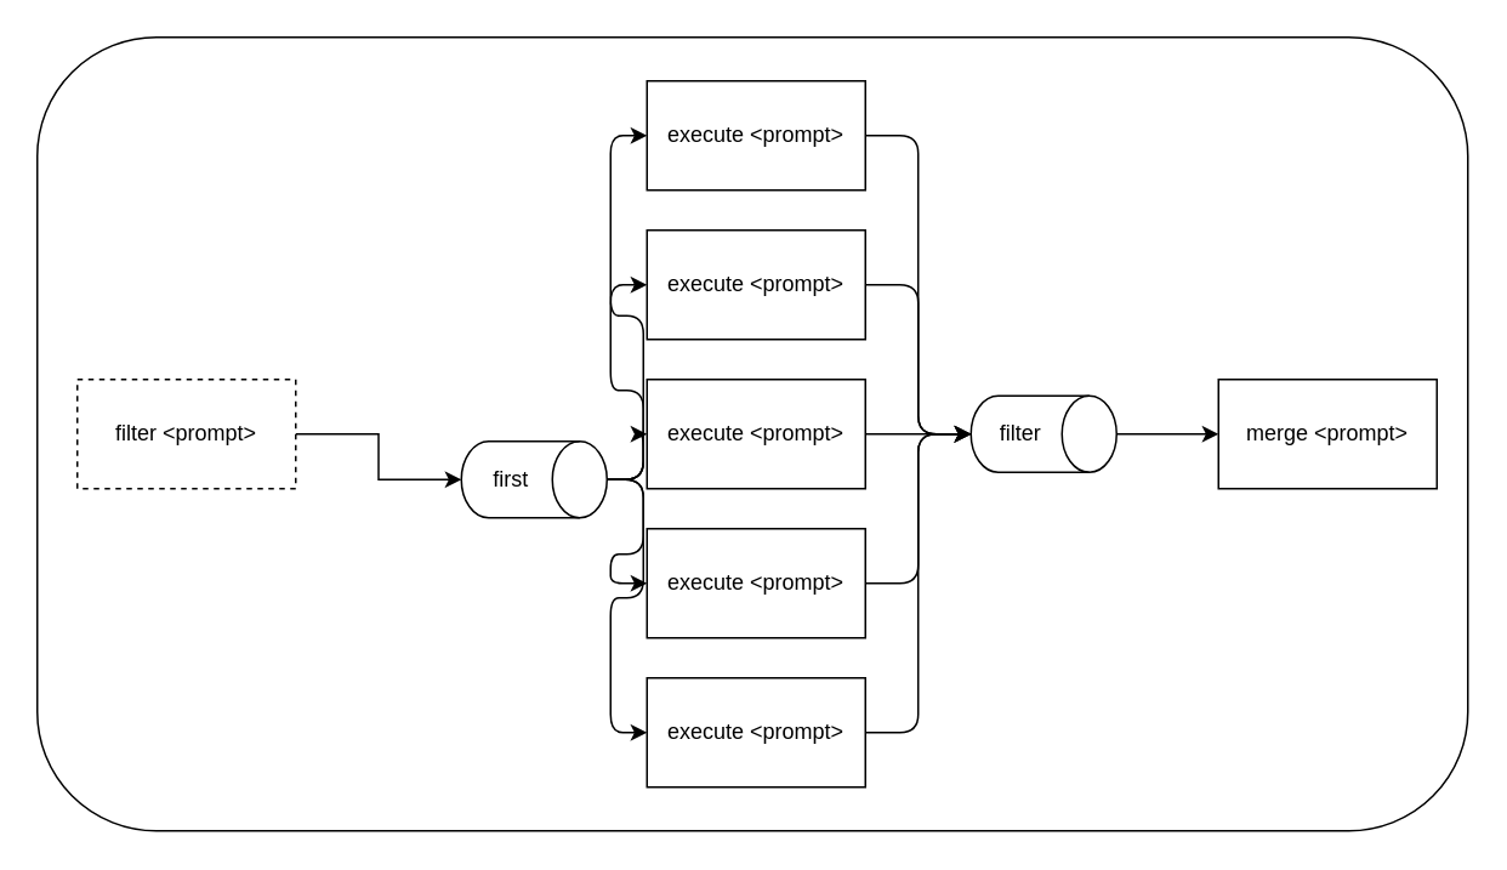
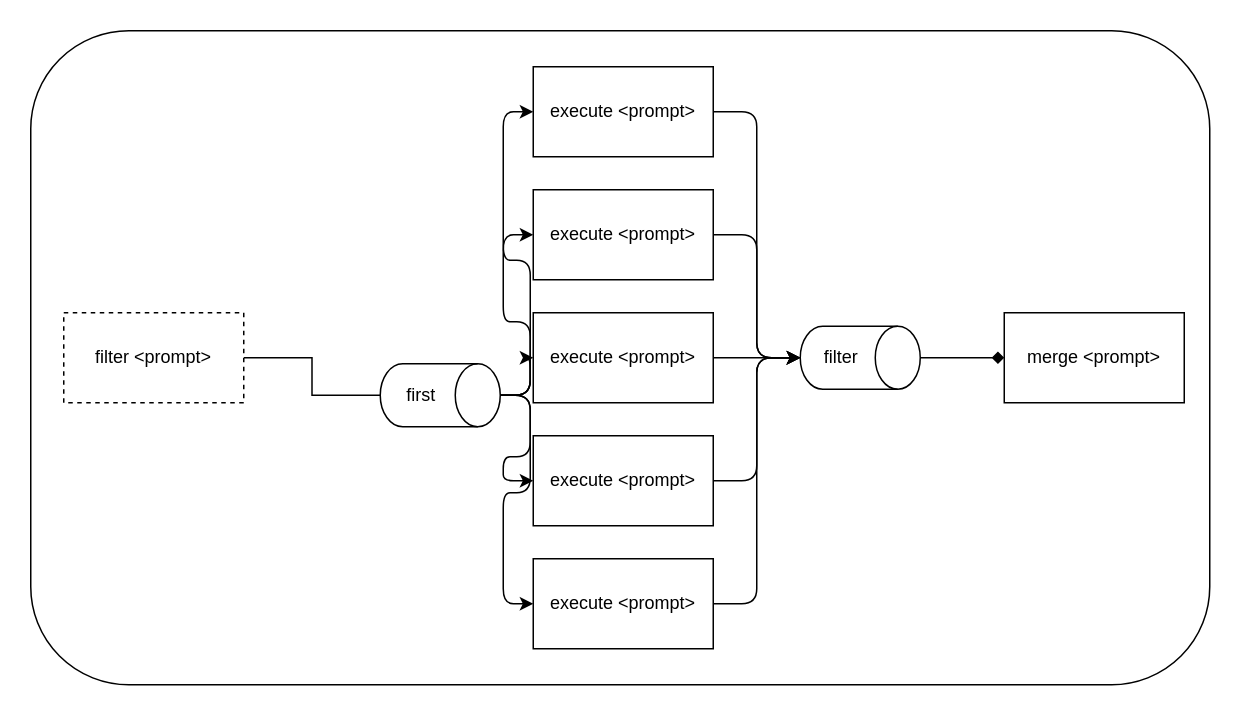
  <mxCell id="0" />
  <mxCell id="1" parent="0" />
  <mxCell id="2" value="" style="rounded=1;whiteSpace=wrap;html=1;" vertex="1" parent="1"><mxGeometry x="20" y="20" width="786" height="436" as="geometry" /></mxCell>
- <mxCell id="3" style="edgeStyle=orthogonalEdgeStyle;rounded=0;orthogonalLoop=1;jettySize=auto;html=1;" edge="1" parent="1" source="4" target="10"><mxGeometry relative="1" as="geometry" /></mxCell>
+ <mxCell id="3" style="edgeStyle=orthogonalEdgeStyle;rounded=0;orthogonalLoop=1;jettySize=auto;html=1;endArrow=none;" edge="1" parent="1" source="4" target="10"><mxGeometry relative="1" as="geometry" /></mxCell>
  <mxCell id="4" value="filter &amp;lt;prompt&amp;gt;" style="rounded=0;whiteSpace=wrap;html=1;dashed=1;" vertex="1" parent="1"><mxGeometry x="42" y="208" width="120" height="60" as="geometry" /></mxCell>
  <mxCell id="5" style="edgeStyle=orthogonalEdgeStyle;rounded=1;orthogonalLoop=1;jettySize=auto;html=1;entryX=0;entryY=0.5;entryDx=0;entryDy=0;curved=0;" edge="1" parent="1" source="10" target="11"><mxGeometry relative="1" as="geometry" /></mxCell>
  <mxCell id="6" style="edgeStyle=orthogonalEdgeStyle;rounded=1;orthogonalLoop=1;jettySize=auto;html=1;entryX=0;entryY=0.5;entryDx=0;entryDy=0;curved=0;" edge="1" parent="1" source="10" target="12"><mxGeometry relative="1" as="geometry" /></mxCell>
  <mxCell id="7" style="edgeStyle=orthogonalEdgeStyle;rounded=1;orthogonalLoop=1;jettySize=auto;html=1;entryX=0;entryY=0.5;entryDx=0;entryDy=0;curved=0;" edge="1" parent="1" source="10" target="14"><mxGeometry relative="1" as="geometry" /></mxCell>
  <mxCell id="8" style="edgeStyle=orthogonalEdgeStyle;rounded=1;orthogonalLoop=1;jettySize=auto;html=1;entryX=0;entryY=0.5;entryDx=0;entryDy=0;curved=0;" edge="1" parent="1" source="10" target="13"><mxGeometry relative="1" as="geometry" /></mxCell>
  <mxCell id="9" style="edgeStyle=orthogonalEdgeStyle;rounded=1;orthogonalLoop=1;jettySize=auto;html=1;entryX=0;entryY=0.5;entryDx=0;entryDy=0;curved=0;" edge="1" parent="1" source="10" target="15"><mxGeometry relative="1" as="geometry" /></mxCell>
  <mxCell id="10" value="first" style="shape=cylinder3;whiteSpace=wrap;html=1;boundedLbl=1;backgroundOutline=1;size=15;direction=south;" vertex="1" parent="1"><mxGeometry x="253" y="242" width="80" height="42" as="geometry" /></mxCell>
  <mxCell id="11" value="execute &amp;lt;prompt&amp;gt;" style="rounded=0;whiteSpace=wrap;html=1;" vertex="1" parent="1"><mxGeometry x="355" y="44" width="120" height="60" as="geometry" /></mxCell>
  <mxCell id="12" value="execute &amp;lt;prompt&amp;gt;" style="rounded=0;whiteSpace=wrap;html=1;" vertex="1" parent="1"><mxGeometry x="355" y="126" width="120" height="60" as="geometry" /></mxCell>
  <mxCell id="13" value="execute &amp;lt;prompt&amp;gt;" style="rounded=0;whiteSpace=wrap;html=1;" vertex="1" parent="1"><mxGeometry x="355" y="290" width="120" height="60" as="geometry" /></mxCell>
  <mxCell id="14" value="execute &amp;lt;prompt&amp;gt;" style="rounded=0;whiteSpace=wrap;html=1;" vertex="1" parent="1"><mxGeometry x="355" y="208" width="120" height="60" as="geometry" /></mxCell>
  <mxCell id="15" value="execute &amp;lt;prompt&amp;gt;" style="rounded=0;whiteSpace=wrap;html=1;" vertex="1" parent="1"><mxGeometry x="355" y="372" width="120" height="60" as="geometry" /></mxCell>
- <mxCell id="16" style="edgeStyle=orthogonalEdgeStyle;rounded=0;orthogonalLoop=1;jettySize=auto;html=1;" edge="1" parent="1" source="17" target="18"><mxGeometry relative="1" as="geometry" /></mxCell>
+ <mxCell id="16" style="edgeStyle=orthogonalEdgeStyle;rounded=0;orthogonalLoop=1;jettySize=auto;html=1;endArrow=diamond;" edge="1" parent="1" source="17" target="18"><mxGeometry relative="1" as="geometry" /></mxCell>
  <mxCell id="17" value="filter" style="shape=cylinder3;whiteSpace=wrap;html=1;boundedLbl=1;backgroundOutline=1;size=15;direction=south;" vertex="1" parent="1"><mxGeometry x="533" y="217" width="80" height="42" as="geometry" /></mxCell>
  <mxCell id="18" value="merge &amp;lt;prompt&amp;gt;" style="rounded=0;whiteSpace=wrap;html=1;" vertex="1" parent="1"><mxGeometry x="669" y="208" width="120" height="60" as="geometry" /></mxCell>
  <mxCell id="19" style="edgeStyle=orthogonalEdgeStyle;rounded=1;orthogonalLoop=1;jettySize=auto;html=1;entryX=0.5;entryY=1;entryDx=0;entryDy=0;entryPerimeter=0;curved=0;" edge="1" parent="1" source="11" target="17"><mxGeometry relative="1" as="geometry" /></mxCell>
  <mxCell id="20" style="edgeStyle=orthogonalEdgeStyle;rounded=1;orthogonalLoop=1;jettySize=auto;html=1;entryX=0.5;entryY=1;entryDx=0;entryDy=0;entryPerimeter=0;curved=0;" edge="1" parent="1" source="12" target="17"><mxGeometry relative="1" as="geometry" /></mxCell>
  <mxCell id="21" style="edgeStyle=orthogonalEdgeStyle;rounded=1;orthogonalLoop=1;jettySize=auto;html=1;entryX=0.5;entryY=1;entryDx=0;entryDy=0;entryPerimeter=0;curved=0;" edge="1" parent="1" source="14" target="17"><mxGeometry relative="1" as="geometry" /></mxCell>
  <mxCell id="22" style="edgeStyle=orthogonalEdgeStyle;rounded=1;orthogonalLoop=1;jettySize=auto;html=1;entryX=0.5;entryY=1;entryDx=0;entryDy=0;entryPerimeter=0;curved=0;" edge="1" parent="1" source="13" target="17"><mxGeometry relative="1" as="geometry" /></mxCell>
  <mxCell id="23" style="edgeStyle=orthogonalEdgeStyle;rounded=1;orthogonalLoop=1;jettySize=auto;html=1;entryX=0.5;entryY=1;entryDx=0;entryDy=0;entryPerimeter=0;curved=0;" edge="1" parent="1" source="15" target="17"><mxGeometry relative="1" as="geometry" /></mxCell>
